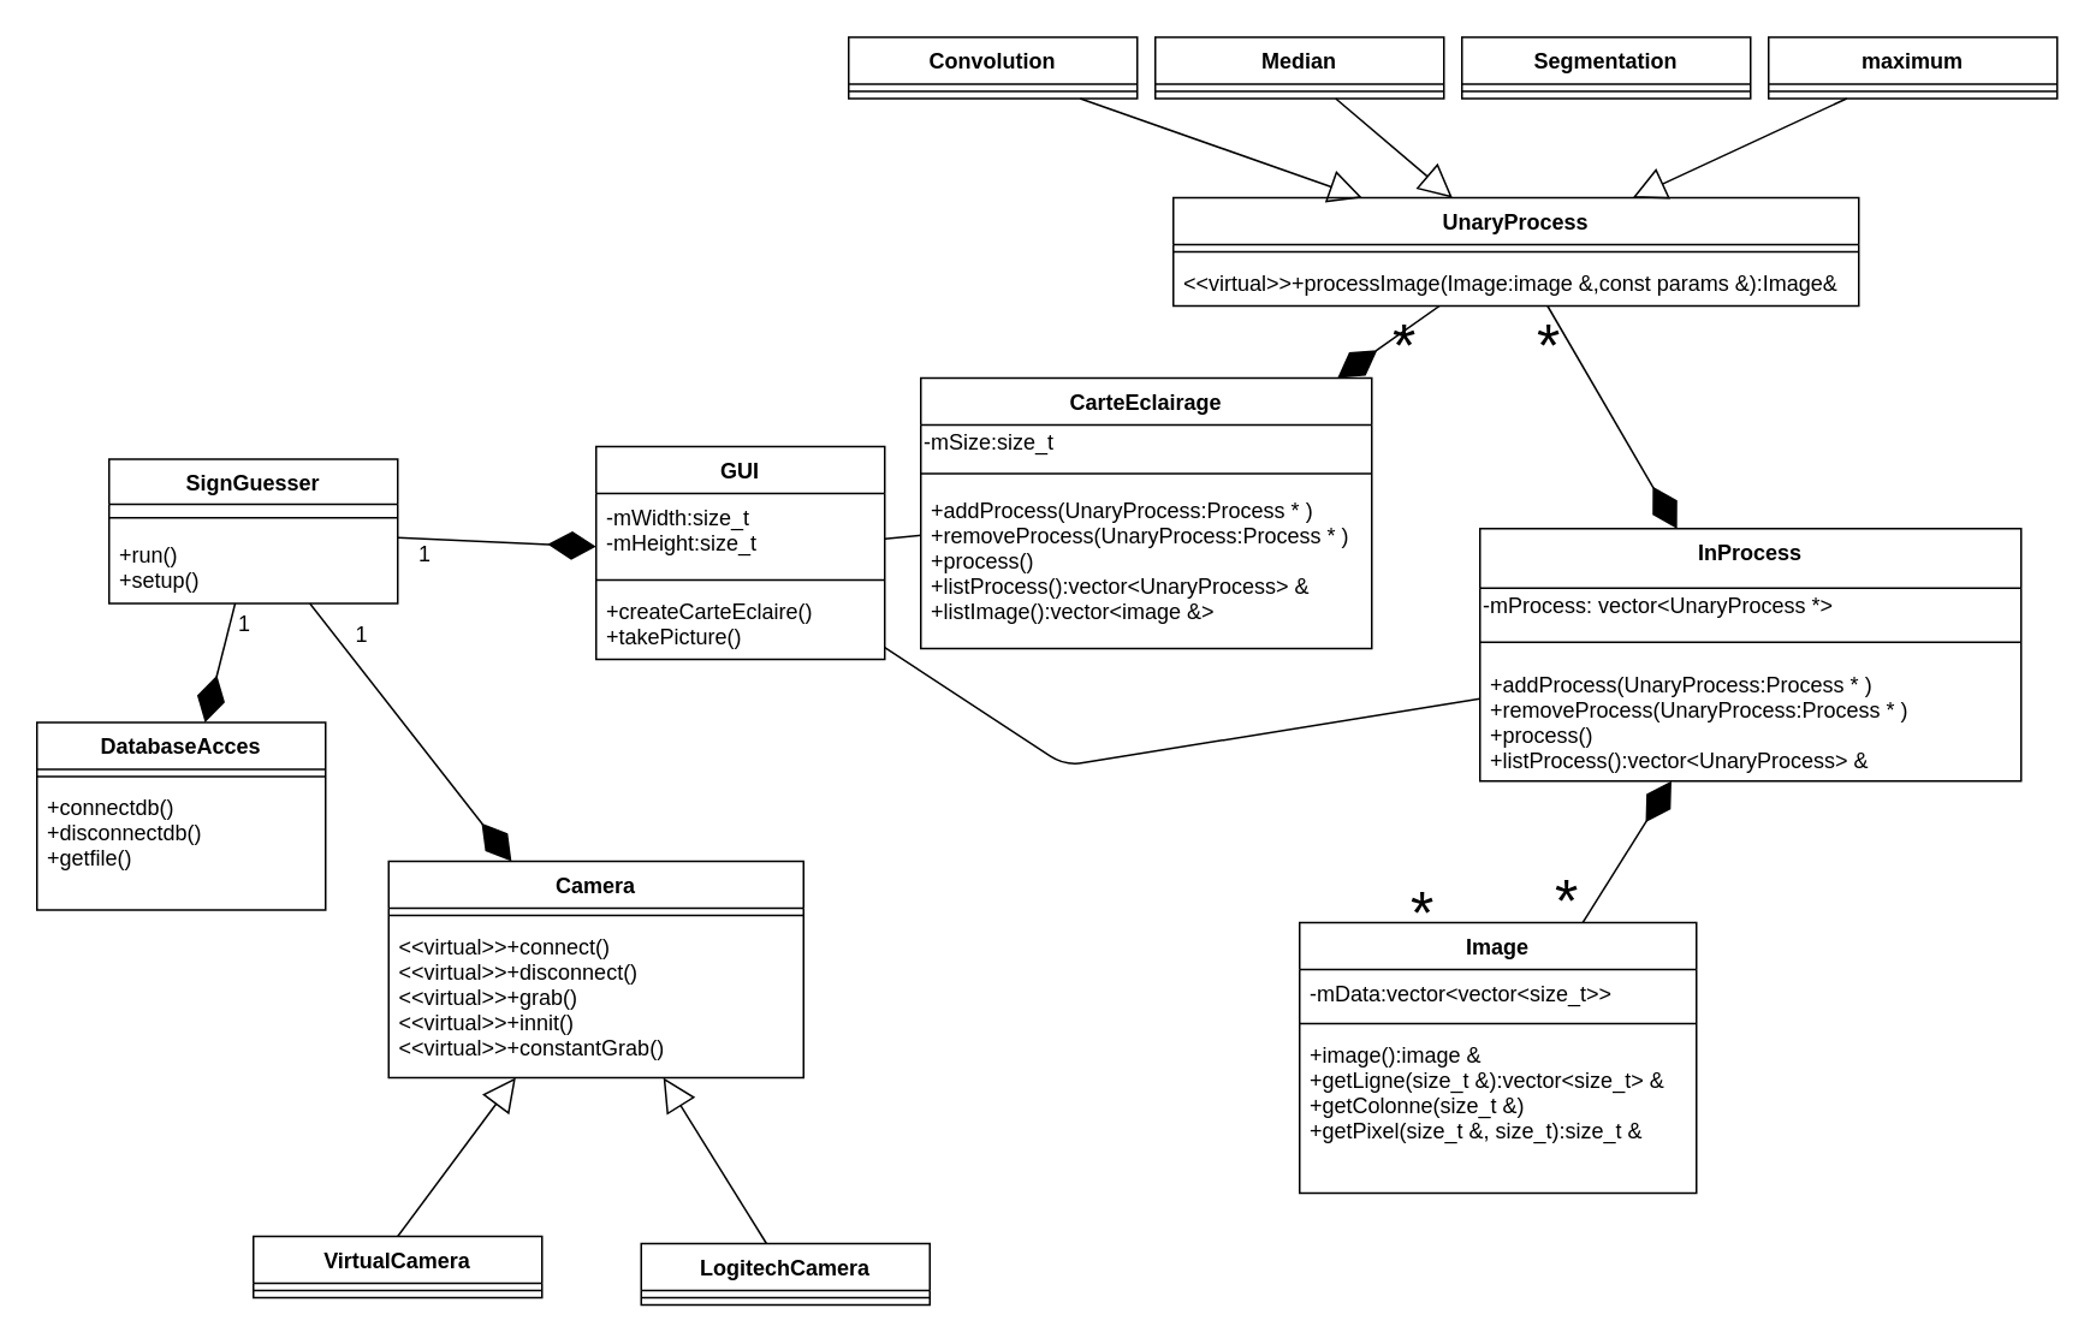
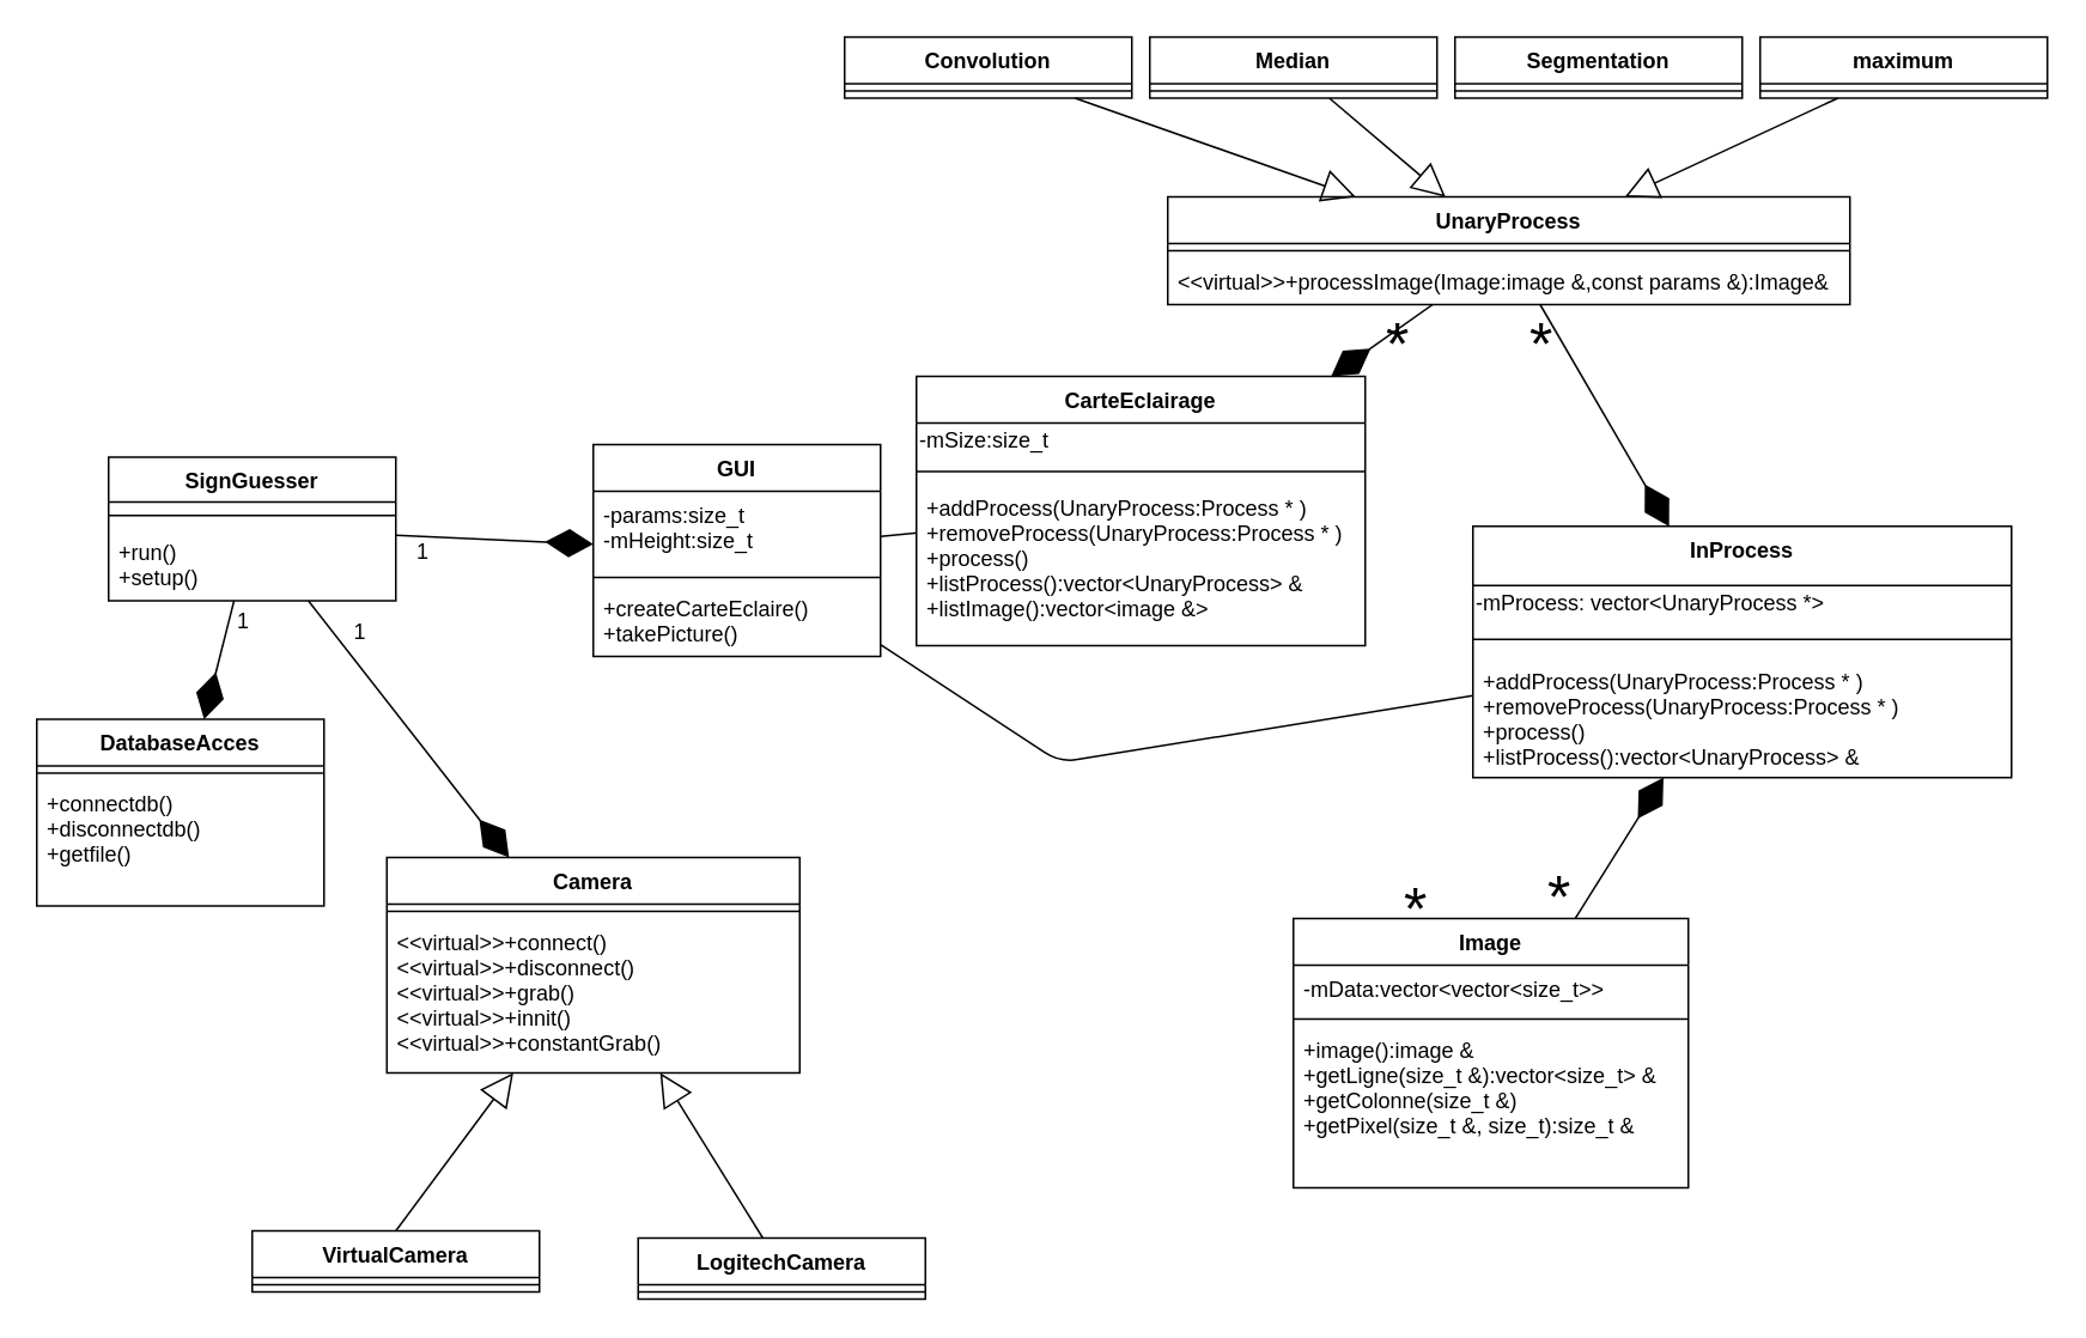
  <mxCell id="0" />
  <mxCell id="1" parent="0" />
  <mxCell id="2" value="Camera" style="swimlane;fontStyle=1;align=center;verticalAlign=top;childLayout=stackLayout;horizontal=1;startSize=26;horizontalStack=0;resizeParent=1;resizeParentMax=0;resizeLast=0;collapsible=1;marginBottom=0;" parent="1" vertex="1"><mxGeometry x="215" y="477" width="230" height="120" as="geometry" /></mxCell>
  <mxCell id="3" value="" style="line;strokeWidth=1;fillColor=none;align=left;verticalAlign=middle;spacingTop=-1;spacingLeft=3;spacingRight=3;rotatable=0;labelPosition=right;points=[];portConstraint=eastwest;" parent="2" vertex="1"><mxGeometry y="26" width="230" height="8" as="geometry" /></mxCell>
  <mxCell id="4" value="&lt;&lt;virtual&gt;&gt;+connect()&#10;&lt;&lt;virtual&gt;&gt;+disconnect()&#10;&lt;&lt;virtual&gt;&gt;+grab()&#10;&lt;&lt;virtual&gt;&gt;+innit()&#10;&lt;&lt;virtual&gt;&gt;+constantGrab()" style="text;strokeColor=none;fillColor=none;align=left;verticalAlign=top;spacingLeft=4;spacingRight=4;overflow=hidden;rotatable=0;points=[[0,0.5],[1,0.5]];portConstraint=eastwest;" parent="2" vertex="1"><mxGeometry y="34" width="230" height="86" as="geometry" /></mxCell>
  <mxCell id="5" value="LogitechCamera" style="swimlane;fontStyle=1;align=center;verticalAlign=top;childLayout=stackLayout;horizontal=1;startSize=26;horizontalStack=0;resizeParent=1;resizeParentMax=0;resizeLast=0;collapsible=1;marginBottom=0;" parent="1" vertex="1"><mxGeometry x="355" y="689" width="160" height="34" as="geometry" /></mxCell>
  <mxCell id="6" value="" style="line;strokeWidth=1;fillColor=none;align=left;verticalAlign=middle;spacingTop=-1;spacingLeft=3;spacingRight=3;rotatable=0;labelPosition=right;points=[];portConstraint=eastwest;" parent="5" vertex="1"><mxGeometry y="26" width="160" height="8" as="geometry" /></mxCell>
  <mxCell id="7" value="VirtualCamera" style="swimlane;fontStyle=1;align=center;verticalAlign=top;childLayout=stackLayout;horizontal=1;startSize=26;horizontalStack=0;resizeParent=1;resizeParentMax=0;resizeLast=0;collapsible=1;marginBottom=0;" parent="1" vertex="1"><mxGeometry x="140" y="685" width="160" height="34" as="geometry" /></mxCell>
  <mxCell id="8" value="" style="line;strokeWidth=1;fillColor=none;align=left;verticalAlign=middle;spacingTop=-1;spacingLeft=3;spacingRight=3;rotatable=0;labelPosition=right;points=[];portConstraint=eastwest;" parent="7" vertex="1"><mxGeometry y="26" width="160" height="8" as="geometry" /></mxCell>
  <mxCell id="9" value="" style="endArrow=block;endSize=16;endFill=0;html=1;exitX=0.5;exitY=0;exitDx=0;exitDy=0;" parent="1" source="7" target="2" edge="1"><mxGeometry x="-0.48" y="35" width="160" relative="1" as="geometry"><mxPoint x="360" y="820" as="sourcePoint" /><mxPoint x="520" y="820" as="targetPoint" /><mxPoint as="offset" /></mxGeometry></mxCell>
  <mxCell id="10" value="" style="endArrow=block;endSize=16;endFill=0;html=1;" parent="1" source="5" target="2" edge="1"><mxGeometry x="-0.48" y="35" width="160" relative="1" as="geometry"><mxPoint x="660" y="684" as="sourcePoint" /><mxPoint x="718" y="620" as="targetPoint" /><mxPoint as="offset" /></mxGeometry></mxCell>
  <mxCell id="11" value="UnaryProcess" style="swimlane;fontStyle=1;align=center;verticalAlign=top;childLayout=stackLayout;horizontal=1;startSize=26;horizontalStack=0;resizeParent=1;resizeParentMax=0;resizeLast=0;collapsible=1;marginBottom=0;" parent="1" vertex="1"><mxGeometry x="650" y="109" width="380" height="60" as="geometry" /></mxCell>
  <mxCell id="12" value="" style="line;strokeWidth=1;fillColor=none;align=left;verticalAlign=middle;spacingTop=-1;spacingLeft=3;spacingRight=3;rotatable=0;labelPosition=right;points=[];portConstraint=eastwest;" parent="11" vertex="1"><mxGeometry y="26" width="380" height="8" as="geometry" /></mxCell>
  <mxCell id="13" value="&lt;&lt;virtual&gt;&gt;+processImage(Image:image &amp;,const params &amp;):Image&amp;" style="text;strokeColor=none;fillColor=none;align=left;verticalAlign=top;spacingLeft=4;spacingRight=4;overflow=hidden;rotatable=0;points=[[0,0.5],[1,0.5]];portConstraint=eastwest;" parent="11" vertex="1"><mxGeometry y="34" width="380" height="26" as="geometry" /></mxCell>
  <mxCell id="14" value="Convolution" style="swimlane;fontStyle=1;align=center;verticalAlign=top;childLayout=stackLayout;horizontal=1;startSize=26;horizontalStack=0;resizeParent=1;resizeParentMax=0;resizeLast=0;collapsible=1;marginBottom=0;" parent="1" vertex="1"><mxGeometry x="470" y="20" width="160" height="34" as="geometry" /></mxCell>
  <mxCell id="15" value="" style="line;strokeWidth=1;fillColor=none;align=left;verticalAlign=middle;spacingTop=-1;spacingLeft=3;spacingRight=3;rotatable=0;labelPosition=right;points=[];portConstraint=eastwest;" parent="14" vertex="1"><mxGeometry y="26" width="160" height="8" as="geometry" /></mxCell>
  <mxCell id="16" value="Median" style="swimlane;fontStyle=1;align=center;verticalAlign=top;childLayout=stackLayout;horizontal=1;startSize=26;horizontalStack=0;resizeParent=1;resizeParentMax=0;resizeLast=0;collapsible=1;marginBottom=0;" parent="1" vertex="1"><mxGeometry x="640" y="20" width="160" height="34" as="geometry" /></mxCell>
  <mxCell id="17" value="" style="line;strokeWidth=1;fillColor=none;align=left;verticalAlign=middle;spacingTop=-1;spacingLeft=3;spacingRight=3;rotatable=0;labelPosition=right;points=[];portConstraint=eastwest;" parent="16" vertex="1"><mxGeometry y="26" width="160" height="8" as="geometry" /></mxCell>
  <mxCell id="18" value="Segmentation" style="swimlane;fontStyle=1;align=center;verticalAlign=top;childLayout=stackLayout;horizontal=1;startSize=26;horizontalStack=0;resizeParent=1;resizeParentMax=0;resizeLast=0;collapsible=1;marginBottom=0;" parent="1" vertex="1"><mxGeometry x="810" y="20" width="160" height="34" as="geometry" /></mxCell>
  <mxCell id="19" value="" style="line;strokeWidth=1;fillColor=none;align=left;verticalAlign=middle;spacingTop=-1;spacingLeft=3;spacingRight=3;rotatable=0;labelPosition=right;points=[];portConstraint=eastwest;" parent="18" vertex="1"><mxGeometry y="26" width="160" height="8" as="geometry" /></mxCell>
  <mxCell id="20" value="" style="endArrow=block;endSize=16;endFill=0;html=1;" parent="1" source="14" target="11" edge="1"><mxGeometry x="-0.48" y="35" width="160" relative="1" as="geometry"><mxPoint x="641.5" y="134" as="sourcePoint" /><mxPoint x="699.752" y="74" as="targetPoint" /><mxPoint as="offset" /></mxGeometry></mxCell>
  <mxCell id="21" value="" style="endArrow=block;endSize=16;endFill=0;html=1;" parent="1" source="16" target="11" edge="1"><mxGeometry x="-0.48" y="35" width="160" relative="1" as="geometry"><mxPoint x="650" y="217" as="sourcePoint" /><mxPoint x="708.252" y="157" as="targetPoint" /><mxPoint as="offset" /></mxGeometry></mxCell>
  <mxCell id="22" value="InProcess" style="swimlane;fontStyle=1;align=center;verticalAlign=top;childLayout=stackLayout;horizontal=1;startSize=33;horizontalStack=0;resizeParent=1;resizeParentMax=0;resizeLast=0;collapsible=1;marginBottom=0;" parent="1" vertex="1"><mxGeometry x="820" y="292.5" width="300" height="140" as="geometry" /></mxCell>
  <mxCell id="23" value="-mProcess: vector&amp;lt;UnaryProcess *&amp;gt;" style="text;html=1;resizable=0;points=[];autosize=1;align=left;verticalAlign=top;spacingTop=-4;fontSize=12;" parent="22" vertex="1"><mxGeometry y="33" width="300" height="20" as="geometry" /></mxCell>
  <mxCell id="24" value="" style="line;strokeWidth=1;fillColor=none;align=left;verticalAlign=middle;spacingTop=-1;spacingLeft=3;spacingRight=3;rotatable=0;labelPosition=right;points=[];portConstraint=eastwest;" parent="22" vertex="1"><mxGeometry y="53" width="300" height="20" as="geometry" /></mxCell>
  <mxCell id="25" value="+addProcess(UnaryProcess:Process * )&#10;+removeProcess(UnaryProcess:Process * )&#10;+process()&#10;+listProcess():vector&lt;UnaryProcess&gt; &amp;" style="text;strokeColor=none;fillColor=none;align=left;verticalAlign=top;spacingLeft=4;spacingRight=4;overflow=hidden;rotatable=0;points=[[0,0.5],[1,0.5]];portConstraint=eastwest;" parent="22" vertex="1"><mxGeometry y="73" width="300" height="67" as="geometry" /></mxCell>
  <mxCell id="26" value="" style="endArrow=diamondThin;endFill=1;endSize=24;html=1;" parent="1" source="11" target="22" edge="1"><mxGeometry width="160" relative="1" as="geometry"><mxPoint x="470" y="654" as="sourcePoint" /><mxPoint x="630" y="654" as="targetPoint" /></mxGeometry></mxCell>
  <mxCell id="27" value="*&lt;br style=&quot;font-size: 33px;&quot;&gt;" style="text;html=1;resizable=0;points=[];autosize=1;align=left;verticalAlign=top;spacingTop=-4;fontSize=33;" parent="1" vertex="1"><mxGeometry x="770" y="169" width="20" height="20" as="geometry" /></mxCell>
  <mxCell id="28" value="GUI" style="swimlane;fontStyle=1;align=center;verticalAlign=top;childLayout=stackLayout;horizontal=1;startSize=26;horizontalStack=0;resizeParent=1;resizeParentMax=0;resizeLast=0;collapsible=1;marginBottom=0;fontSize=12;" parent="1" vertex="1"><mxGeometry x="330" y="247" width="160" height="118" as="geometry" /></mxCell>
- <mxCell id="29" value="-mWidth:size_t&#10;-mHeight:size_t&#10;" style="text;strokeColor=none;fillColor=none;align=left;verticalAlign=top;spacingLeft=4;spacingRight=4;overflow=hidden;rotatable=0;points=[[0,0.5],[1,0.5]];portConstraint=eastwest;" parent="28" vertex="1"><mxGeometry y="26" width="160" height="44" as="geometry" /></mxCell>
+ <mxCell id="29" value="-params:size_t&#10;-mHeight:size_t&#10;" style="text;strokeColor=none;fillColor=none;align=left;verticalAlign=top;spacingLeft=4;spacingRight=4;overflow=hidden;rotatable=0;points=[[0,0.5],[1,0.5]];portConstraint=eastwest;" parent="28" vertex="1"><mxGeometry y="26" width="160" height="44" as="geometry" /></mxCell>
  <mxCell id="30" value="" style="line;strokeWidth=1;fillColor=none;align=left;verticalAlign=middle;spacingTop=-1;spacingLeft=3;spacingRight=3;rotatable=0;labelPosition=right;points=[];portConstraint=eastwest;" parent="28" vertex="1"><mxGeometry y="70" width="160" height="8" as="geometry" /></mxCell>
  <mxCell id="31" value="+createCarteEclaire()&#10;+takePicture()" style="text;strokeColor=none;fillColor=none;align=left;verticalAlign=top;spacingLeft=4;spacingRight=4;overflow=hidden;rotatable=0;points=[[0,0.5],[1,0.5]];portConstraint=eastwest;" parent="28" vertex="1"><mxGeometry y="78" width="160" height="40" as="geometry" /></mxCell>
  <mxCell id="32" value="DatabaseAcces" style="swimlane;fontStyle=1;align=center;verticalAlign=top;childLayout=stackLayout;horizontal=1;startSize=26;horizontalStack=0;resizeParent=1;resizeParentMax=0;resizeLast=0;collapsible=1;marginBottom=0;fontSize=12;" parent="1" vertex="1"><mxGeometry x="20" y="400" width="160" height="104" as="geometry" /></mxCell>
  <mxCell id="33" value="" style="line;strokeWidth=1;fillColor=none;align=left;verticalAlign=middle;spacingTop=-1;spacingLeft=3;spacingRight=3;rotatable=0;labelPosition=right;points=[];portConstraint=eastwest;" parent="32" vertex="1"><mxGeometry y="26" width="160" height="8" as="geometry" /></mxCell>
  <mxCell id="34" value="+connectdb()&#10;+disconnectdb()&#10;+getfile()" style="text;strokeColor=none;fillColor=none;align=left;verticalAlign=top;spacingLeft=4;spacingRight=4;overflow=hidden;rotatable=0;points=[[0,0.5],[1,0.5]];portConstraint=eastwest;" parent="32" vertex="1"><mxGeometry y="34" width="160" height="70" as="geometry" /></mxCell>
  <mxCell id="35" value="SignGuesser" style="swimlane;fontStyle=1;align=center;verticalAlign=top;childLayout=stackLayout;horizontal=1;startSize=25;horizontalStack=0;resizeParent=1;resizeParentMax=0;resizeLast=0;collapsible=1;marginBottom=0;fontSize=12;" parent="1" vertex="1"><mxGeometry x="60" y="254" width="160" height="80" as="geometry" /></mxCell>
  <mxCell id="36" value="" style="line;strokeWidth=1;fillColor=none;align=left;verticalAlign=middle;spacingTop=-1;spacingLeft=3;spacingRight=3;rotatable=0;labelPosition=right;points=[];portConstraint=eastwest;" parent="35" vertex="1"><mxGeometry y="25" width="160" height="15" as="geometry" /></mxCell>
  <mxCell id="37" value="+run()&#10;+setup()" style="text;strokeColor=none;fillColor=none;align=left;verticalAlign=top;spacingLeft=4;spacingRight=4;overflow=hidden;rotatable=0;points=[[0,0.5],[1,0.5]];portConstraint=eastwest;" parent="35" vertex="1"><mxGeometry y="40" width="160" height="40" as="geometry" /></mxCell>
  <mxCell id="38" value="" style="endArrow=diamondThin;endFill=1;endSize=24;html=1;" parent="1" source="35" target="2" edge="1"><mxGeometry width="160" relative="1" as="geometry"><mxPoint x="580" y="474.17" as="sourcePoint" /><mxPoint x="480" y="481.102" as="targetPoint" /></mxGeometry></mxCell>
  <mxCell id="39" value="" style="endArrow=diamondThin;endFill=1;endSize=24;html=1;" parent="1" source="35" target="32" edge="1"><mxGeometry width="160" relative="1" as="geometry"><mxPoint x="345.552" y="415.5" as="sourcePoint" /><mxPoint x="364.01" y="507" as="targetPoint" /></mxGeometry></mxCell>
  <mxCell id="40" value="1" style="text;html=1;resizable=0;points=[];autosize=1;align=left;verticalAlign=top;spacingTop=-4;fontSize=12;" parent="1" vertex="1"><mxGeometry x="230" y="297" width="20" height="20" as="geometry" /></mxCell>
  <mxCell id="41" value="1" style="text;html=1;resizable=0;points=[];autosize=1;align=left;verticalAlign=top;spacingTop=-4;fontSize=12;" parent="1" vertex="1"><mxGeometry x="195" y="342" width="20" height="20" as="geometry" /></mxCell>
  <mxCell id="42" value="CarteEclairage" style="swimlane;fontStyle=1;align=center;verticalAlign=top;childLayout=stackLayout;horizontal=1;startSize=26;horizontalStack=0;resizeParent=1;resizeParentMax=0;resizeLast=0;collapsible=1;marginBottom=0;" vertex="1" parent="1"><mxGeometry x="510" y="209" width="250" height="150" as="geometry" /></mxCell>
  <mxCell id="43" value="-mSize:size_t" style="text;html=1;resizable=0;points=[];autosize=1;align=left;verticalAlign=top;spacingTop=-4;" vertex="1" parent="42"><mxGeometry y="26" width="250" height="20" as="geometry" /></mxCell>
  <mxCell id="44" value="" style="line;strokeWidth=1;fillColor=none;align=left;verticalAlign=middle;spacingTop=-1;spacingLeft=3;spacingRight=3;rotatable=0;labelPosition=right;points=[];portConstraint=eastwest;" vertex="1" parent="42"><mxGeometry y="46" width="250" height="14" as="geometry" /></mxCell>
  <mxCell id="45" value="+addProcess(UnaryProcess:Process * )&#10;+removeProcess(UnaryProcess:Process * )&#10;+process()&#10;+listProcess():vector&lt;UnaryProcess&gt; &amp;&#10;+listImage():vector&lt;image &amp;&gt;" style="text;strokeColor=none;fillColor=none;align=left;verticalAlign=top;spacingLeft=4;spacingRight=4;overflow=hidden;rotatable=0;points=[[0,0.5],[1,0.5]];portConstraint=eastwest;" vertex="1" parent="42"><mxGeometry y="60" width="250" height="90" as="geometry" /></mxCell>
  <mxCell id="46" value="*&lt;br style=&quot;font-size: 33px;&quot;&gt;" style="text;html=1;resizable=0;points=[];autosize=1;align=left;verticalAlign=top;spacingTop=-4;fontSize=33;" vertex="1" parent="1"><mxGeometry x="850" y="169" width="20" height="20" as="geometry" /></mxCell>
  <mxCell id="47" value="" style="endArrow=diamondThin;endFill=1;endSize=24;html=1;" edge="1" parent="1" source="35" target="28"><mxGeometry width="160" relative="1" as="geometry"><mxPoint x="570.063" y="393.5" as="sourcePoint" /><mxPoint x="585.369" y="465" as="targetPoint" /></mxGeometry></mxCell>
  <mxCell id="48" value="1" style="text;html=1;resizable=0;points=[];autosize=1;align=left;verticalAlign=top;spacingTop=-4;fontSize=12;" vertex="1" parent="1"><mxGeometry x="130" y="336" width="20" height="20" as="geometry" /></mxCell>
  <mxCell id="49" value="" style="endArrow=diamondThin;endFill=1;endSize=24;html=1;" edge="1" parent="1" source="11" target="42"><mxGeometry width="160" relative="1" as="geometry"><mxPoint x="740" y="258.17" as="sourcePoint" /><mxPoint x="640" y="265.102" as="targetPoint" /></mxGeometry></mxCell>
  <mxCell id="50" value="maximum" style="swimlane;fontStyle=1;align=center;verticalAlign=top;childLayout=stackLayout;horizontal=1;startSize=26;horizontalStack=0;resizeParent=1;resizeParentMax=0;resizeLast=0;collapsible=1;marginBottom=0;" vertex="1" parent="1"><mxGeometry x="980" y="20" width="160" height="34" as="geometry" /></mxCell>
  <mxCell id="51" value="" style="line;strokeWidth=1;fillColor=none;align=left;verticalAlign=middle;spacingTop=-1;spacingLeft=3;spacingRight=3;rotatable=0;labelPosition=right;points=[];portConstraint=eastwest;" vertex="1" parent="50"><mxGeometry y="26" width="160" height="8" as="geometry" /></mxCell>
  <mxCell id="52" value="" style="endArrow=block;endSize=16;endFill=0;html=1;" edge="1" parent="1" source="50" target="11"><mxGeometry x="-0.48" y="35" width="160" relative="1" as="geometry"><mxPoint x="1178.774" y="71" as="sourcePoint" /><mxPoint x="1139.811" y="130" as="targetPoint" /><mxPoint as="offset" /></mxGeometry></mxCell>
  <mxCell id="53" value="" style="endArrow=none;html=1;" edge="1" parent="1" source="28" target="42"><mxGeometry width="50" height="50" relative="1" as="geometry"><mxPoint x="830" y="398.5" as="sourcePoint" /><mxPoint x="880" y="348.5" as="targetPoint" /></mxGeometry></mxCell>
  <mxCell id="54" value="" style="endArrow=none;html=1;" edge="1" parent="1" source="28" target="22"><mxGeometry width="50" height="50" relative="1" as="geometry"><mxPoint x="550" y="284.618" as="sourcePoint" /><mxPoint x="650" y="303" as="targetPoint" /><Array as="points"><mxPoint x="590" y="424" /></Array></mxGeometry></mxCell>
  <mxCell id="55" value="" style="endArrow=diamondThin;endFill=1;endSize=24;html=1;" edge="1" parent="1" source="58" target="22"><mxGeometry width="160" relative="1" as="geometry"><mxPoint x="855.272" y="335" as="sourcePoint" /><mxPoint x="850.087" y="337" as="targetPoint" /></mxGeometry></mxCell>
  <mxCell id="56" value="*&lt;br style=&quot;font-size: 33px;&quot;&gt;" style="text;html=1;resizable=0;points=[];autosize=1;align=left;verticalAlign=top;spacingTop=-4;fontSize=33;" vertex="1" parent="1"><mxGeometry x="860" y="477" width="20" height="20" as="geometry" /></mxCell>
  <mxCell id="57" value="*&lt;br style=&quot;font-size: 33px;&quot;&gt;" style="text;html=1;resizable=0;points=[];autosize=1;align=left;verticalAlign=top;spacingTop=-4;fontSize=33;" vertex="1" parent="1"><mxGeometry x="780" y="484" width="20" height="20" as="geometry" /></mxCell>
  <mxCell id="58" value="Image" style="swimlane;fontStyle=1;align=center;verticalAlign=top;childLayout=stackLayout;horizontal=1;startSize=26;horizontalStack=0;resizeParent=1;resizeParentMax=0;resizeLast=0;collapsible=1;marginBottom=0;" vertex="1" parent="1"><mxGeometry x="720" y="511" width="220" height="150" as="geometry" /></mxCell>
  <mxCell id="59" value="-mData:vector&lt;vector&lt;size_t&gt;&gt;" style="text;strokeColor=none;fillColor=none;align=left;verticalAlign=top;spacingLeft=4;spacingRight=4;overflow=hidden;rotatable=0;points=[[0,0.5],[1,0.5]];portConstraint=eastwest;" vertex="1" parent="58"><mxGeometry y="26" width="220" height="26" as="geometry" /></mxCell>
  <mxCell id="60" value="" style="line;strokeWidth=1;fillColor=none;align=left;verticalAlign=middle;spacingTop=-1;spacingLeft=3;spacingRight=3;rotatable=0;labelPosition=right;points=[];portConstraint=eastwest;" vertex="1" parent="58"><mxGeometry y="52" width="220" height="8" as="geometry" /></mxCell>
  <mxCell id="61" value="+image():image &amp;&#10;+getLigne(size_t &amp;):vector&lt;size_t&gt; &amp;&#10;+getColonne(size_t &amp;)&#10;+getPixel(size_t &amp;, size_t):size_t &amp;&#10;" style="text;strokeColor=none;fillColor=none;align=left;verticalAlign=top;spacingLeft=4;spacingRight=4;overflow=hidden;rotatable=0;points=[[0,0.5],[1,0.5]];portConstraint=eastwest;" vertex="1" parent="58"><mxGeometry y="60" width="220" height="90" as="geometry" /></mxCell>
